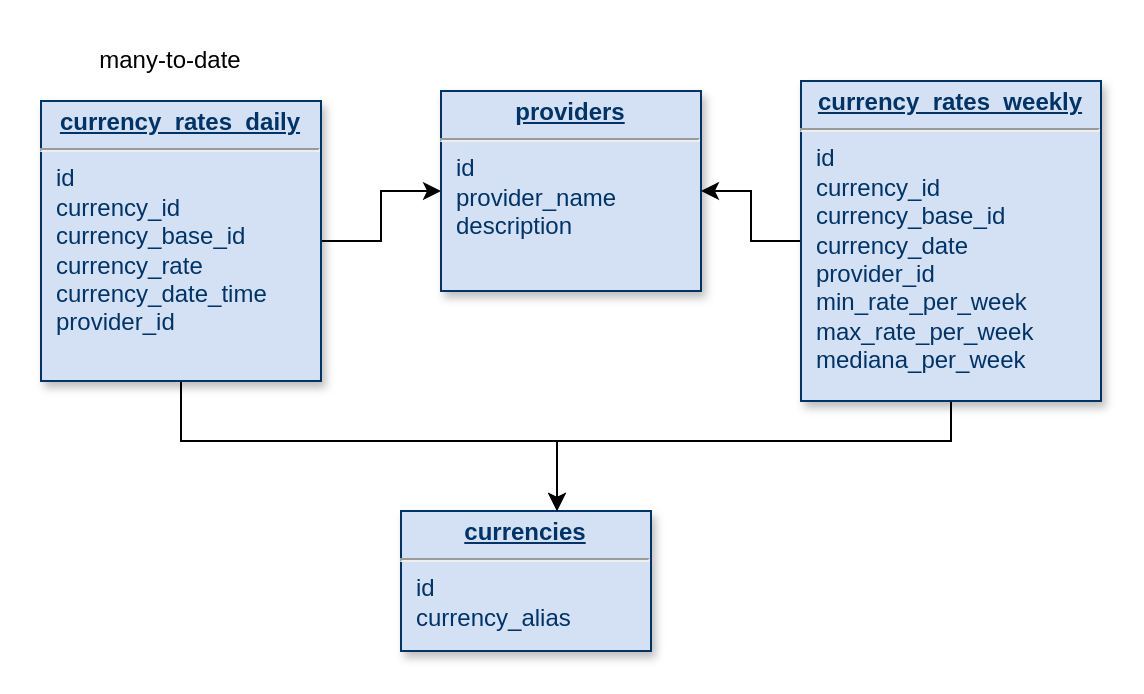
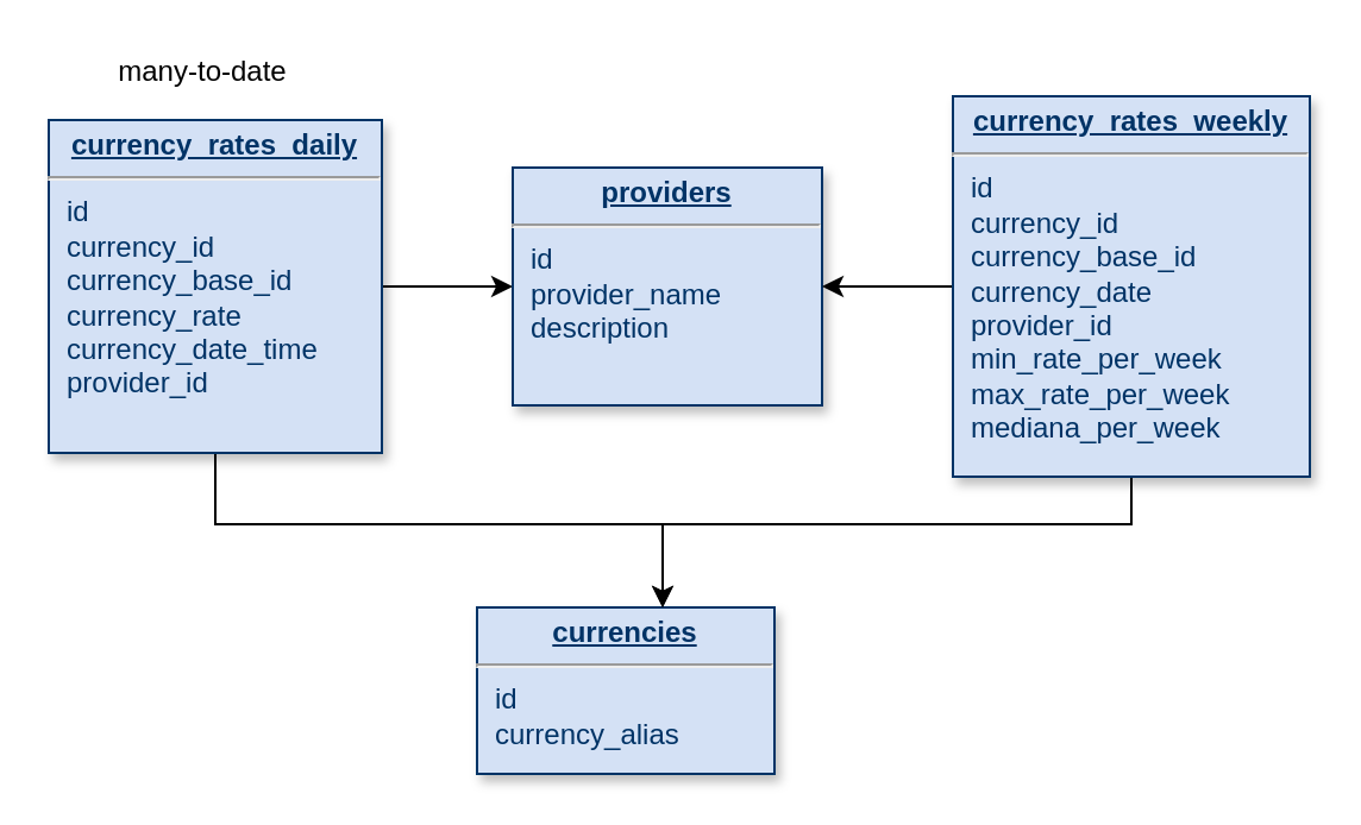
  <mxCell id="0" />
  <mxCell id="1" parent="0" />
  <mxCell id="2" value="&lt;p style=&quot;margin: 4px 0px 0px ; text-align: center ; text-decoration: underline&quot;&gt;&lt;b&gt;currencies&lt;/b&gt;&lt;/p&gt;&lt;hr&gt;&lt;p style=&quot;margin: 0px 0px 0px 8px&quot;&gt;id&lt;/p&gt;&lt;p style=&quot;margin: 0px 0px 0px 8px&quot;&gt;currency_alias&lt;/p&gt;&lt;p style=&quot;margin: 0px 0px 0px 8px&quot;&gt;&lt;br&gt;&lt;/p&gt;" style="verticalAlign=top;align=left;overflow=fill;fontSize=12;fontFamily=Helvetica;html=1;strokeColor=#003366;shadow=1;fillColor=#D4E1F5;fontColor=#003366" vertex="1" parent="1"><mxGeometry x="200" y="255" width="125" height="70" as="geometry" /></mxCell>
  <mxCell id="3" style="edgeStyle=orthogonalEdgeStyle;rounded=0;orthogonalLoop=1;jettySize=auto;html=1;exitX=1;exitY=0.5;exitDx=0;exitDy=0;entryX=0;entryY=0.5;entryDx=0;entryDy=0;" edge="1" parent="1" source="5" target="6"><mxGeometry relative="1" as="geometry" /></mxCell>
  <mxCell id="4" style="edgeStyle=orthogonalEdgeStyle;rounded=0;orthogonalLoop=1;jettySize=auto;html=1;" edge="1" parent="1" source="5" target="2"><mxGeometry relative="1" as="geometry"><Array as="points"><mxPoint x="90" y="220" /><mxPoint x="278" y="220" /></Array></mxGeometry></mxCell>
  <mxCell id="5" value="&lt;p style=&quot;margin: 4px 0px 0px ; text-align: center ; text-decoration: underline&quot;&gt;&lt;b&gt;currency_rates_daily&lt;/b&gt;&lt;/p&gt;&lt;hr&gt;&lt;p style=&quot;margin: 0px 0px 0px 8px&quot;&gt;id&lt;/p&gt;&lt;p style=&quot;margin: 0px 0px 0px 8px&quot;&gt;currency_id&lt;/p&gt;&lt;p style=&quot;margin: 0px 0px 0px 8px&quot;&gt;currency_base_id&lt;br&gt;&lt;/p&gt;&lt;p style=&quot;margin: 0px 0px 0px 8px&quot;&gt;currency_rate&lt;/p&gt;&lt;p style=&quot;margin: 0px 0px 0px 8px&quot;&gt;currency_date_time&lt;/p&gt;&lt;p style=&quot;margin: 0px 0px 0px 8px&quot;&gt;provider_id&lt;/p&gt;&lt;p style=&quot;margin: 0px 0px 0px 8px&quot;&gt;&lt;br&gt;&lt;/p&gt;&lt;p style=&quot;margin: 0px 0px 0px 8px&quot;&gt;&lt;br&gt;&lt;/p&gt;" style="verticalAlign=top;align=left;overflow=fill;fontSize=12;fontFamily=Helvetica;html=1;strokeColor=#003366;shadow=1;fillColor=#D4E1F5;fontColor=#003366" vertex="1" parent="1"><mxGeometry x="20" y="50" width="140" height="140" as="geometry" /></mxCell>
- <mxCell id="6" value="&lt;p style=&quot;margin: 4px 0px 0px ; text-align: center ; text-decoration: underline&quot;&gt;&lt;b&gt;providers&lt;/b&gt;&lt;/p&gt;&lt;hr&gt;&lt;p style=&quot;margin: 0px 0px 0px 8px&quot;&gt;id&lt;/p&gt;&lt;p style=&quot;margin: 0px 0px 0px 8px&quot;&gt;provider_name&lt;/p&gt;&lt;p style=&quot;margin: 0px 0px 0px 8px&quot;&gt;description&lt;/p&gt;&lt;p style=&quot;margin: 0px 0px 0px 8px&quot;&gt;&lt;br&gt;&lt;/p&gt;" style="verticalAlign=top;align=left;overflow=fill;fontSize=12;fontFamily=Helvetica;html=1;strokeColor=#003366;shadow=1;fillColor=#D4E1F5;fontColor=#003366" vertex="1" parent="1"><mxGeometry x="220" y="45" width="130" height="100" as="geometry" /></mxCell>
+ <mxCell id="6" value="&lt;p style=&quot;margin: 4px 0px 0px ; text-align: center ; text-decoration: underline&quot;&gt;&lt;b&gt;providers&lt;/b&gt;&lt;/p&gt;&lt;hr&gt;&lt;p style=&quot;margin: 0px 0px 0px 8px&quot;&gt;id&lt;/p&gt;&lt;p style=&quot;margin: 0px 0px 0px 8px&quot;&gt;provider_name&lt;/p&gt;&lt;p style=&quot;margin: 0px 0px 0px 8px&quot;&gt;description&lt;/p&gt;&lt;p style=&quot;margin: 0px 0px 0px 8px&quot;&gt;&lt;br&gt;&lt;/p&gt;" style="verticalAlign=top;align=left;overflow=fill;fontSize=12;fontFamily=Helvetica;html=1;strokeColor=#003366;shadow=1;fillColor=#D4E1F5;fontColor=#003366" vertex="1" parent="1"><mxGeometry x="215" y="70" width="130" height="100" as="geometry" /></mxCell>
  <mxCell id="7" style="edgeStyle=orthogonalEdgeStyle;rounded=0;orthogonalLoop=1;jettySize=auto;html=1;exitX=0;exitY=0.5;exitDx=0;exitDy=0;entryX=1;entryY=0.5;entryDx=0;entryDy=0;" edge="1" parent="1" source="9" target="6"><mxGeometry relative="1" as="geometry" /></mxCell>
  <mxCell id="8" style="edgeStyle=orthogonalEdgeStyle;rounded=0;orthogonalLoop=1;jettySize=auto;html=1;" edge="1" parent="1" source="9" target="2"><mxGeometry relative="1" as="geometry"><Array as="points"><mxPoint x="475" y="220" /><mxPoint x="278" y="220" /></Array></mxGeometry></mxCell>
  <mxCell id="9" value="&lt;p style=&quot;margin: 4px 0px 0px ; text-align: center ; text-decoration: underline&quot;&gt;&lt;b&gt;currency_rates_weekly&lt;/b&gt;&lt;/p&gt;&lt;hr&gt;&lt;p style=&quot;margin: 0px 0px 0px 8px&quot;&gt;id&lt;/p&gt;&lt;p style=&quot;margin: 0px 0px 0px 8px&quot;&gt;currency_id&lt;/p&gt;&lt;p style=&quot;margin: 0px 0px 0px 8px&quot;&gt;currency_base_id&lt;/p&gt;&lt;p style=&quot;margin: 0px 0px 0px 8px&quot;&gt;currency_date&lt;/p&gt;&lt;p style=&quot;margin: 0px 0px 0px 8px&quot;&gt;provider_id&lt;/p&gt;&lt;p style=&quot;margin: 0px 0px 0px 8px&quot;&gt;min_rate_per_week&lt;/p&gt;&lt;p style=&quot;margin: 0px 0px 0px 8px&quot;&gt;max_rate_per_week&lt;br&gt;&lt;/p&gt;&lt;p style=&quot;margin: 0px 0px 0px 8px&quot;&gt;mediana_per_week&lt;br&gt;&lt;/p&gt;&lt;p style=&quot;margin: 0px 0px 0px 8px&quot;&gt;&lt;br&gt;&lt;/p&gt;" style="verticalAlign=top;align=left;overflow=fill;fontSize=12;fontFamily=Helvetica;html=1;strokeColor=#003366;shadow=1;fillColor=#D4E1F5;fontColor=#003366" vertex="1" parent="1"><mxGeometry x="400" y="40" width="150" height="160" as="geometry" /></mxCell>
  <mxCell id="10" value="many-to-date" style="text;html=1;strokeColor=none;fillColor=none;align=center;verticalAlign=middle;whiteSpace=wrap;rounded=0;" vertex="1" parent="1"><mxGeometry x="40" y="20" width="90" height="20" as="geometry" /></mxCell>
